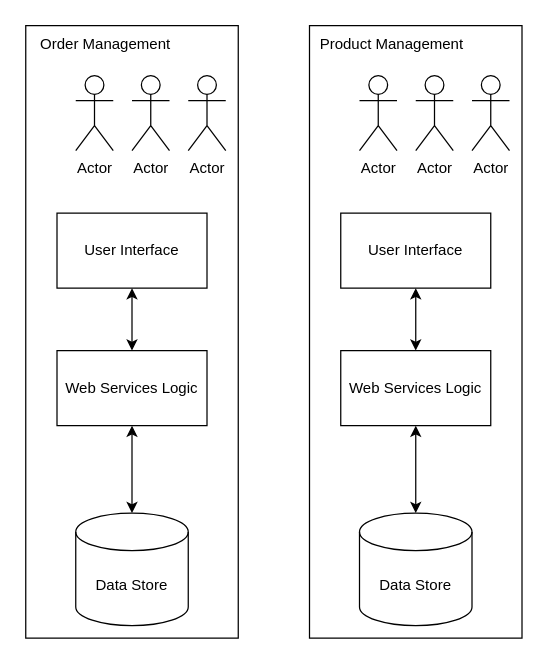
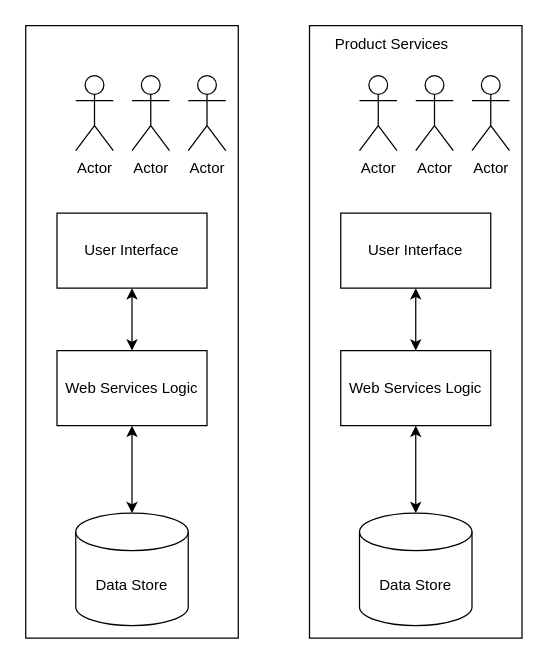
  <mxCell id="0" />
  <mxCell id="1" parent="0" />
  <mxCell id="2" value="User Interface" style="rounded=0;whiteSpace=wrap;html=1;" vertex="1" parent="1"><mxGeometry x="45" y="170" width="120" height="60" as="geometry" /></mxCell>
  <mxCell id="3" style="edgeStyle=orthogonalEdgeStyle;rounded=0;orthogonalLoop=1;jettySize=auto;html=1;exitX=0.5;exitY=0;exitDx=0;exitDy=0;entryX=0.5;entryY=1;entryDx=0;entryDy=0;startArrow=classic;startFill=1;" edge="1" parent="1" source="4" target="2"><mxGeometry relative="1" as="geometry" /></mxCell>
  <mxCell id="4" value="Web Services Logic" style="rounded=0;whiteSpace=wrap;html=1;" vertex="1" parent="1"><mxGeometry x="45" y="280" width="120" height="60" as="geometry" /></mxCell>
  <mxCell id="5" style="edgeStyle=orthogonalEdgeStyle;rounded=0;orthogonalLoop=1;jettySize=auto;html=1;entryX=0.5;entryY=1;entryDx=0;entryDy=0;startArrow=classic;startFill=1;" edge="1" parent="1" source="6" target="4"><mxGeometry relative="1" as="geometry" /></mxCell>
  <mxCell id="6" value="Data Store" style="shape=cylinder3;whiteSpace=wrap;html=1;boundedLbl=1;backgroundOutline=1;size=15;" vertex="1" parent="1"><mxGeometry x="60" y="410" width="90" height="90" as="geometry" /></mxCell>
  <mxCell id="7" value="" style="rounded=0;whiteSpace=wrap;html=1;direction=south;fillColor=none;" vertex="1" parent="1"><mxGeometry x="20" y="20" width="170" height="490" as="geometry" /></mxCell>
  <mxCell id="8" value="Actor" style="shape=umlActor;verticalLabelPosition=bottom;verticalAlign=top;html=1;outlineConnect=0;fillColor=none;" vertex="1" parent="1"><mxGeometry x="150" y="60" width="30" height="60" as="geometry" /></mxCell>
  <mxCell id="9" value="Actor" style="shape=umlActor;verticalLabelPosition=bottom;verticalAlign=top;html=1;outlineConnect=0;fillColor=none;" vertex="1" parent="1"><mxGeometry x="105" y="60" width="30" height="60" as="geometry" /></mxCell>
  <mxCell id="10" value="Actor" style="shape=umlActor;verticalLabelPosition=bottom;verticalAlign=top;html=1;outlineConnect=0;fillColor=none;" vertex="1" parent="1"><mxGeometry x="60" y="60" width="30" height="60" as="geometry" /></mxCell>
- <mxCell id="11" value="Order Management" style="text;html=1;strokeColor=none;fillColor=none;align=center;verticalAlign=middle;whiteSpace=wrap;rounded=0;" vertex="1" parent="1"><mxGeometry x="20" y="20" width="128" height="30" as="geometry" /></mxCell>
  <mxCell id="12" value="User Interface" style="rounded=0;whiteSpace=wrap;html=1;" vertex="1" parent="1"><mxGeometry x="272" y="170" width="120" height="60" as="geometry" /></mxCell>
  <mxCell id="13" style="edgeStyle=orthogonalEdgeStyle;rounded=0;orthogonalLoop=1;jettySize=auto;html=1;exitX=0.5;exitY=0;exitDx=0;exitDy=0;entryX=0.5;entryY=1;entryDx=0;entryDy=0;startArrow=classic;startFill=1;" edge="1" parent="1" source="14" target="12"><mxGeometry relative="1" as="geometry" /></mxCell>
  <mxCell id="14" value="Web Services Logic" style="rounded=0;whiteSpace=wrap;html=1;" vertex="1" parent="1"><mxGeometry x="272" y="280" width="120" height="60" as="geometry" /></mxCell>
  <mxCell id="15" style="edgeStyle=orthogonalEdgeStyle;rounded=0;orthogonalLoop=1;jettySize=auto;html=1;entryX=0.5;entryY=1;entryDx=0;entryDy=0;startArrow=classic;startFill=1;" edge="1" parent="1" source="16" target="14"><mxGeometry relative="1" as="geometry" /></mxCell>
  <mxCell id="16" value="Data Store" style="shape=cylinder3;whiteSpace=wrap;html=1;boundedLbl=1;backgroundOutline=1;size=15;" vertex="1" parent="1"><mxGeometry x="287" y="410" width="90" height="90" as="geometry" /></mxCell>
  <mxCell id="17" value="" style="rounded=0;whiteSpace=wrap;html=1;direction=south;fillColor=none;" vertex="1" parent="1"><mxGeometry x="247" y="20" width="170" height="490" as="geometry" /></mxCell>
  <mxCell id="18" value="Actor" style="shape=umlActor;verticalLabelPosition=bottom;verticalAlign=top;html=1;outlineConnect=0;fillColor=none;" vertex="1" parent="1"><mxGeometry x="377" y="60" width="30" height="60" as="geometry" /></mxCell>
  <mxCell id="19" value="Actor" style="shape=umlActor;verticalLabelPosition=bottom;verticalAlign=top;html=1;outlineConnect=0;fillColor=none;" vertex="1" parent="1"><mxGeometry x="332" y="60" width="30" height="60" as="geometry" /></mxCell>
  <mxCell id="20" value="Actor" style="shape=umlActor;verticalLabelPosition=bottom;verticalAlign=top;html=1;outlineConnect=0;fillColor=none;" vertex="1" parent="1"><mxGeometry x="287" y="60" width="30" height="60" as="geometry" /></mxCell>
- <mxCell id="21" value="Product Management" style="text;html=1;strokeColor=none;fillColor=none;align=center;verticalAlign=middle;whiteSpace=wrap;rounded=0;" vertex="1" parent="1"><mxGeometry x="249" y="20" width="128" height="30" as="geometry" /></mxCell>
+ <mxCell id="21" value="Product Services" style="text;html=1;strokeColor=none;fillColor=none;align=center;verticalAlign=middle;whiteSpace=wrap;rounded=0;" vertex="1" parent="1"><mxGeometry x="249" y="20" width="128" height="30" as="geometry" /></mxCell>
